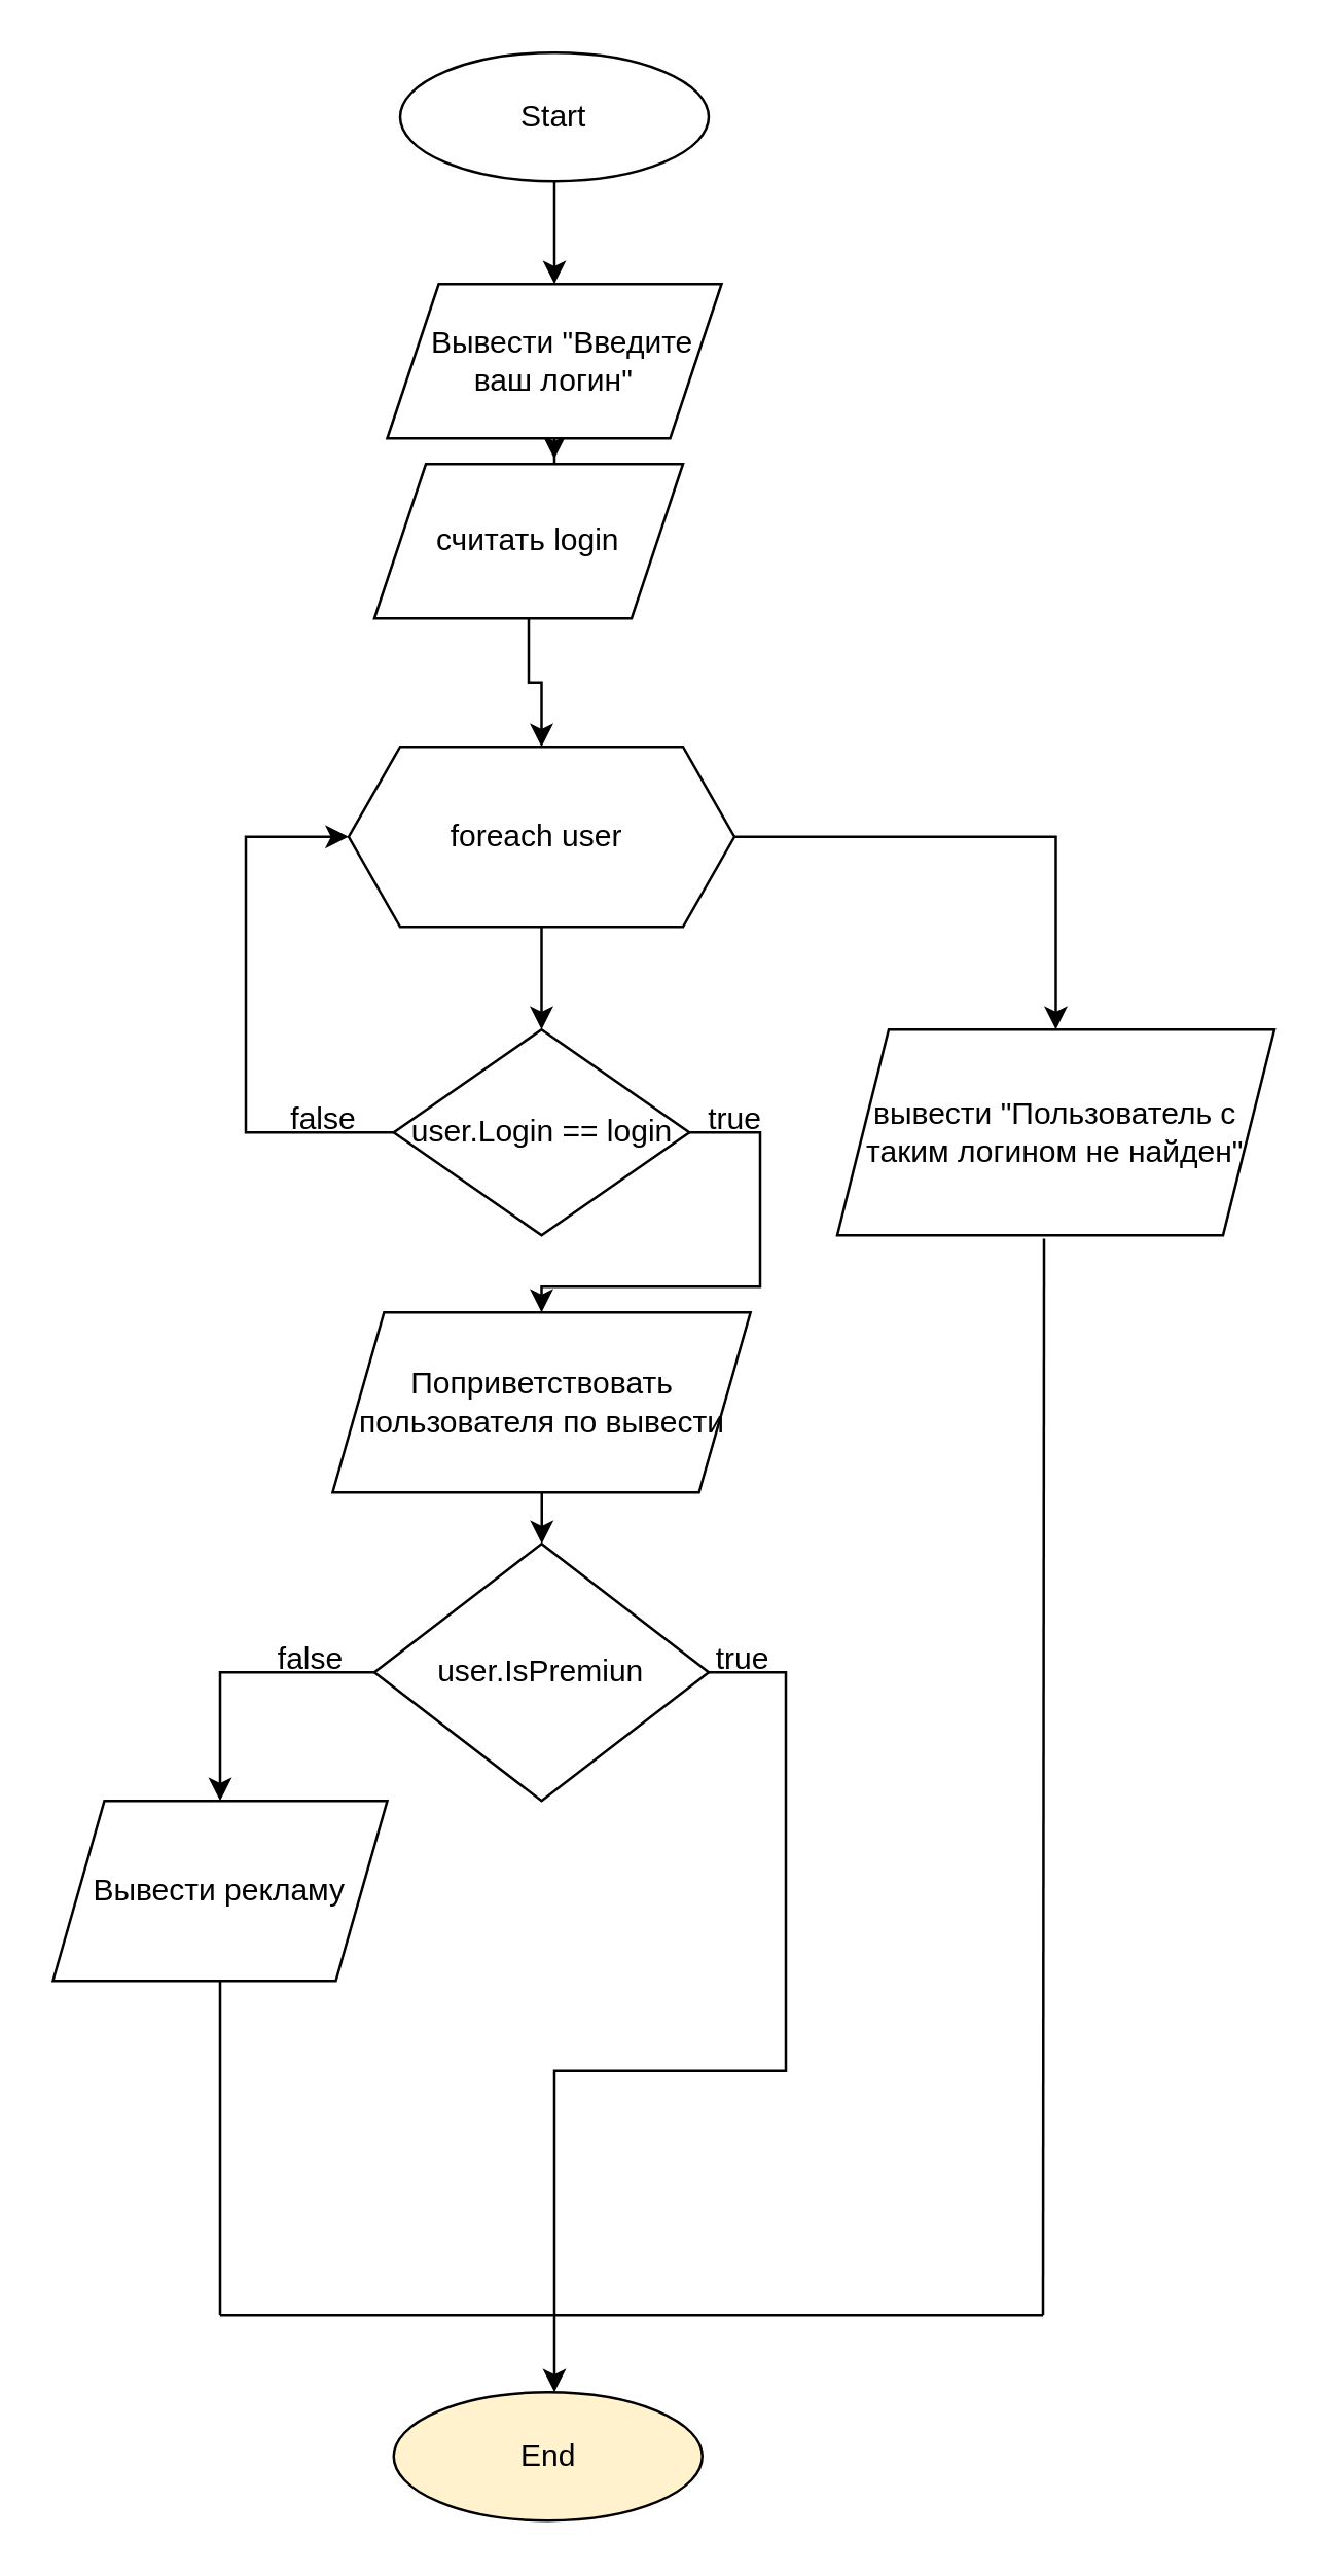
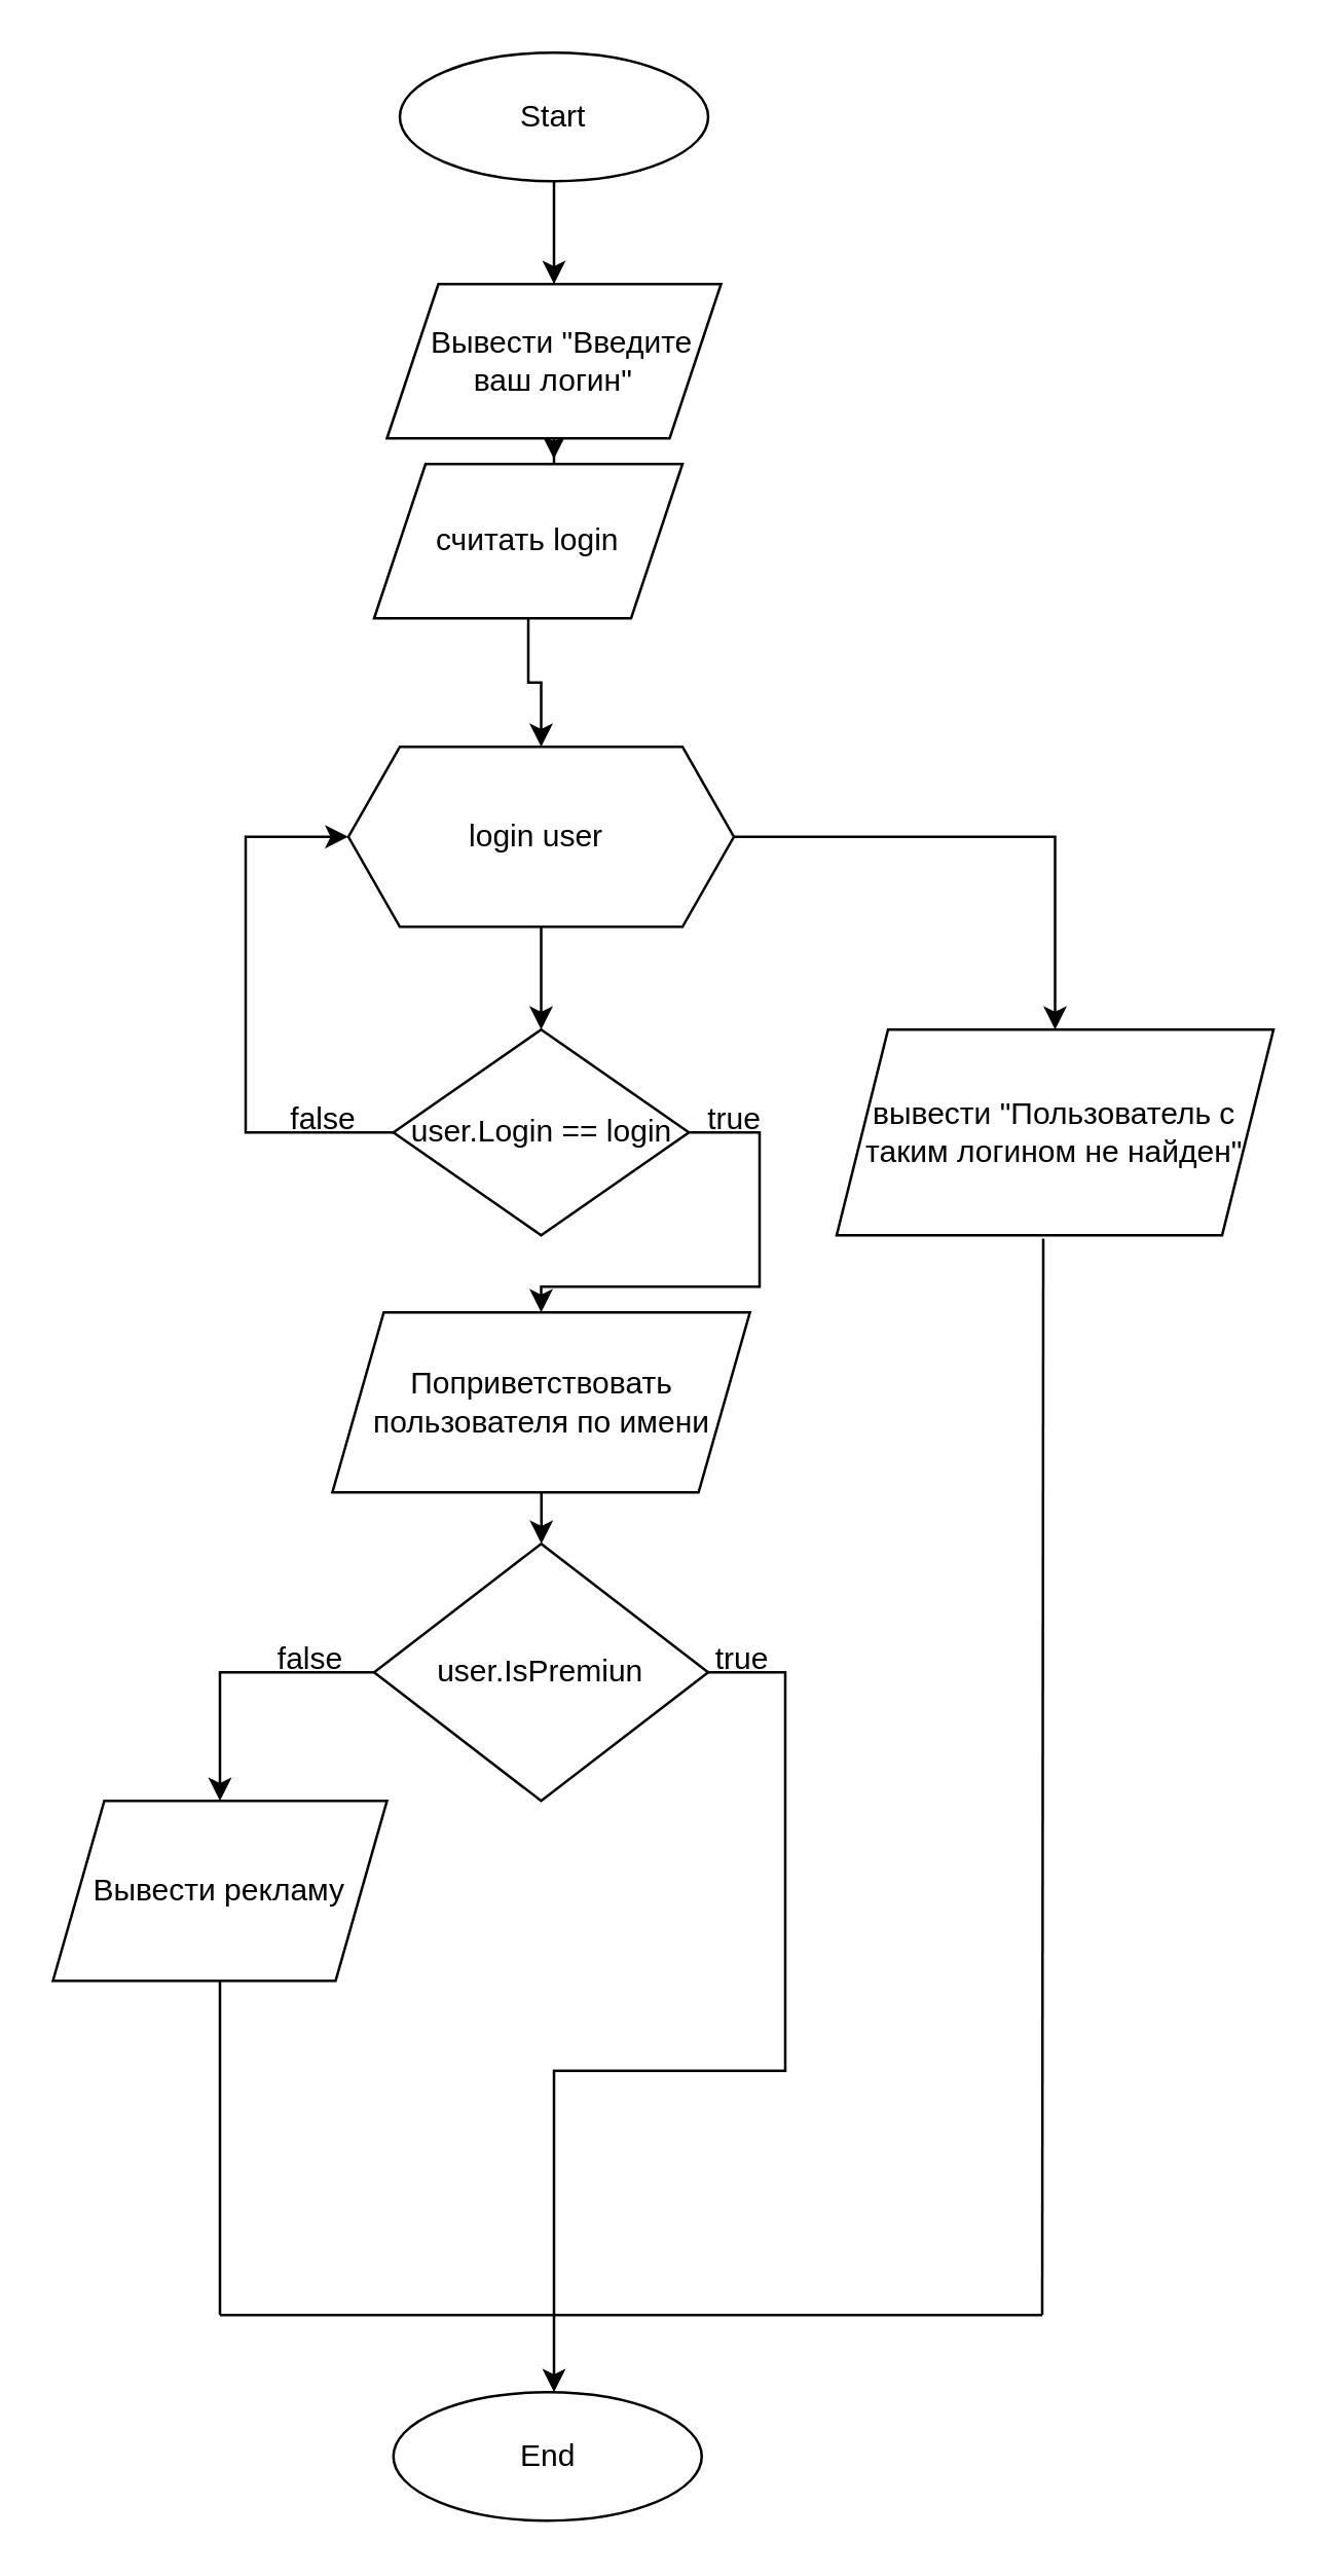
  <mxCell id="0" />
  <mxCell id="1" parent="0" />
  <mxCell id="2" style="edgeStyle=orthogonalEdgeStyle;rounded=0;orthogonalLoop=1;jettySize=auto;html=1;entryX=0.5;entryY=0;entryDx=0;entryDy=0;" edge="1" parent="1" source="3" target="15"><mxGeometry relative="1" as="geometry" /></mxCell>
  <mxCell id="3" value="Start" style="ellipse;whiteSpace=wrap;html=1;" vertex="1" parent="1"><mxGeometry x="155" y="20" width="120" height="50" as="geometry" /></mxCell>
  <mxCell id="4" style="edgeStyle=orthogonalEdgeStyle;rounded=0;orthogonalLoop=1;jettySize=auto;html=1;entryX=0.5;entryY=0;entryDx=0;entryDy=0;" edge="1" parent="1" source="6" target="18"><mxGeometry relative="1" as="geometry" /></mxCell>
  <mxCell id="5" style="edgeStyle=orthogonalEdgeStyle;rounded=0;orthogonalLoop=1;jettySize=auto;html=1;entryX=0.5;entryY=0;entryDx=0;entryDy=0;" edge="1" parent="1" source="6" target="21"><mxGeometry relative="1" as="geometry" /></mxCell>
- <mxCell id="6" value="foreach user&amp;nbsp;" style="shape=hexagon;perimeter=hexagonPerimeter2;whiteSpace=wrap;html=1;fixedSize=1;" vertex="1" parent="1"><mxGeometry x="135" y="290" width="150" height="70" as="geometry" /></mxCell>
+ <mxCell id="6" value="login user&amp;nbsp;" style="shape=hexagon;perimeter=hexagonPerimeter2;whiteSpace=wrap;html=1;fixedSize=1;" vertex="1" parent="1"><mxGeometry x="135" y="290" width="150" height="70" as="geometry" /></mxCell>
  <mxCell id="7" style="edgeStyle=orthogonalEdgeStyle;rounded=0;orthogonalLoop=1;jettySize=auto;html=1;entryX=0.5;entryY=0;entryDx=0;entryDy=0;" edge="1" parent="1" source="9" target="11"><mxGeometry relative="1" as="geometry"><Array as="points"><mxPoint x="85" y="650" /></Array></mxGeometry></mxCell>
  <mxCell id="8" style="edgeStyle=orthogonalEdgeStyle;rounded=0;orthogonalLoop=1;jettySize=auto;html=1;" edge="1" parent="1" source="9" target="10"><mxGeometry relative="1" as="geometry"><mxPoint x="215" y="900" as="targetPoint" /><Array as="points"><mxPoint x="305" y="650" /><mxPoint x="305" y="805" /><mxPoint x="215" y="805" /></Array></mxGeometry></mxCell>
  <mxCell id="9" value="user.IsPremiun" style="rhombus;whiteSpace=wrap;html=1;" vertex="1" parent="1"><mxGeometry x="145" y="600" width="130" height="100" as="geometry" /></mxCell>
- <mxCell id="10" value="End" style="ellipse;whiteSpace=wrap;html=1;fillColor=#fff2cc;" vertex="1" parent="1"><mxGeometry x="152.5" y="930" width="120" height="50" as="geometry" /></mxCell>
+ <mxCell id="10" value="End" style="ellipse;whiteSpace=wrap;html=1;" vertex="1" parent="1"><mxGeometry x="152.5" y="930" width="120" height="50" as="geometry" /></mxCell>
  <mxCell id="11" value="Вывести рекламу" style="shape=parallelogram;perimeter=parallelogramPerimeter;whiteSpace=wrap;html=1;fixedSize=1;" vertex="1" parent="1"><mxGeometry x="20" y="700" width="130" height="70" as="geometry" /></mxCell>
  <mxCell id="12" style="edgeStyle=orthogonalEdgeStyle;rounded=0;orthogonalLoop=1;jettySize=auto;html=1;" edge="1" parent="1" source="13" target="9"><mxGeometry relative="1" as="geometry" /></mxCell>
- <mxCell id="13" value="Поприветствовать&lt;br&gt;пользователя по вывести" style="shape=parallelogram;perimeter=parallelogramPerimeter;whiteSpace=wrap;html=1;fixedSize=1;" vertex="1" parent="1"><mxGeometry x="128.75" y="510" width="162.5" height="70" as="geometry" /></mxCell>
+ <mxCell id="13" value="Поприветствовать&lt;br&gt;пользователя по имени" style="shape=parallelogram;perimeter=parallelogramPerimeter;whiteSpace=wrap;html=1;fixedSize=1;" vertex="1" parent="1"><mxGeometry x="128.75" y="510" width="162.5" height="70" as="geometry" /></mxCell>
  <mxCell id="14" style="edgeStyle=orthogonalEdgeStyle;rounded=0;orthogonalLoop=1;jettySize=auto;html=1;entryX=0.583;entryY=-0.033;entryDx=0;entryDy=0;entryPerimeter=0;" edge="1" parent="1" source="15" target="20"><mxGeometry relative="1" as="geometry" /></mxCell>
  <mxCell id="15" value="&amp;nbsp; Вывести &quot;Введите ваш логин&quot;" style="shape=parallelogram;perimeter=parallelogramPerimeter;whiteSpace=wrap;html=1;fixedSize=1;" vertex="1" parent="1"><mxGeometry x="150" y="110" width="130" height="60" as="geometry" /></mxCell>
  <mxCell id="16" style="edgeStyle=orthogonalEdgeStyle;rounded=0;orthogonalLoop=1;jettySize=auto;html=1;entryX=0;entryY=0.5;entryDx=0;entryDy=0;" edge="1" parent="1" source="18" target="6"><mxGeometry relative="1" as="geometry"><mxPoint x="115" y="500" as="targetPoint" /><Array as="points"><mxPoint x="95" y="440" /><mxPoint x="95" y="325" /></Array></mxGeometry></mxCell>
  <mxCell id="17" style="edgeStyle=orthogonalEdgeStyle;rounded=0;orthogonalLoop=1;jettySize=auto;html=1;entryX=0.5;entryY=0;entryDx=0;entryDy=0;" edge="1" parent="1" source="18" target="13"><mxGeometry relative="1" as="geometry"><Array as="points"><mxPoint x="295" y="440" /><mxPoint x="295" y="500" /><mxPoint x="210" y="500" /></Array></mxGeometry></mxCell>
  <mxCell id="18" value="user.Login == login" style="rhombus;whiteSpace=wrap;html=1;" vertex="1" parent="1"><mxGeometry x="152.5" y="400" width="115" height="80" as="geometry" /></mxCell>
  <mxCell id="19" style="edgeStyle=orthogonalEdgeStyle;rounded=0;orthogonalLoop=1;jettySize=auto;html=1;exitX=0.5;exitY=1;exitDx=0;exitDy=0;entryX=0.5;entryY=0;entryDx=0;entryDy=0;" edge="1" parent="1" source="20" target="6"><mxGeometry relative="1" as="geometry" /></mxCell>
  <mxCell id="20" value="считать login" style="shape=parallelogram;perimeter=parallelogramPerimeter;whiteSpace=wrap;html=1;fixedSize=1;" vertex="1" parent="1"><mxGeometry x="145" y="180" width="120" height="60" as="geometry" /></mxCell>
  <mxCell id="21" value="вывести &quot;Пользователь с таким логином не найден&quot;" style="shape=parallelogram;perimeter=parallelogramPerimeter;whiteSpace=wrap;html=1;fixedSize=1;" vertex="1" parent="1"><mxGeometry x="325" y="400" width="170" height="80" as="geometry" /></mxCell>
  <mxCell id="22" value="false" style="text;html=1;align=center;verticalAlign=middle;resizable=0;points=[];autosize=1;strokeColor=none;fillColor=none;" vertex="1" parent="1"><mxGeometry x="100" y="420" width="50" height="30" as="geometry" /></mxCell>
  <mxCell id="23" value="true" style="text;html=1;align=center;verticalAlign=middle;resizable=0;points=[];autosize=1;strokeColor=none;fillColor=none;" vertex="1" parent="1"><mxGeometry x="265" y="420" width="40" height="30" as="geometry" /></mxCell>
  <mxCell id="24" value="false" style="text;html=1;align=center;verticalAlign=middle;resizable=0;points=[];autosize=1;strokeColor=none;fillColor=none;" vertex="1" parent="1"><mxGeometry x="95" y="630" width="50" height="30" as="geometry" /></mxCell>
  <mxCell id="25" value="true" style="text;html=1;align=center;verticalAlign=middle;resizable=0;points=[];autosize=1;strokeColor=none;fillColor=none;" vertex="1" parent="1"><mxGeometry x="267.5" y="630" width="40" height="30" as="geometry" /></mxCell>
  <mxCell id="26" value="" style="endArrow=none;html=1;rounded=0;entryX=0.5;entryY=1;entryDx=0;entryDy=0;" edge="1" parent="1" target="11"><mxGeometry width="50" height="50" relative="1" as="geometry"><mxPoint x="85" y="900" as="sourcePoint" /><mxPoint x="265" y="610" as="targetPoint" /></mxGeometry></mxCell>
  <mxCell id="27" value="" style="endArrow=none;html=1;rounded=0;" edge="1" parent="1"><mxGeometry width="50" height="50" relative="1" as="geometry"><mxPoint x="85" y="900" as="sourcePoint" /><mxPoint x="215" y="900" as="targetPoint" /></mxGeometry></mxCell>
  <mxCell id="28" value="" style="endArrow=none;html=1;rounded=0;entryX=0.473;entryY=1.016;entryDx=0;entryDy=0;entryPerimeter=0;" edge="1" parent="1" target="21"><mxGeometry width="50" height="50" relative="1" as="geometry"><mxPoint x="405" y="900" as="sourcePoint" /><mxPoint x="525" y="770" as="targetPoint" /></mxGeometry></mxCell>
  <mxCell id="29" value="" style="endArrow=none;html=1;rounded=0;" edge="1" parent="1"><mxGeometry width="50" height="50" relative="1" as="geometry"><mxPoint x="215" y="900" as="sourcePoint" /><mxPoint x="405" y="900" as="targetPoint" /></mxGeometry></mxCell>
